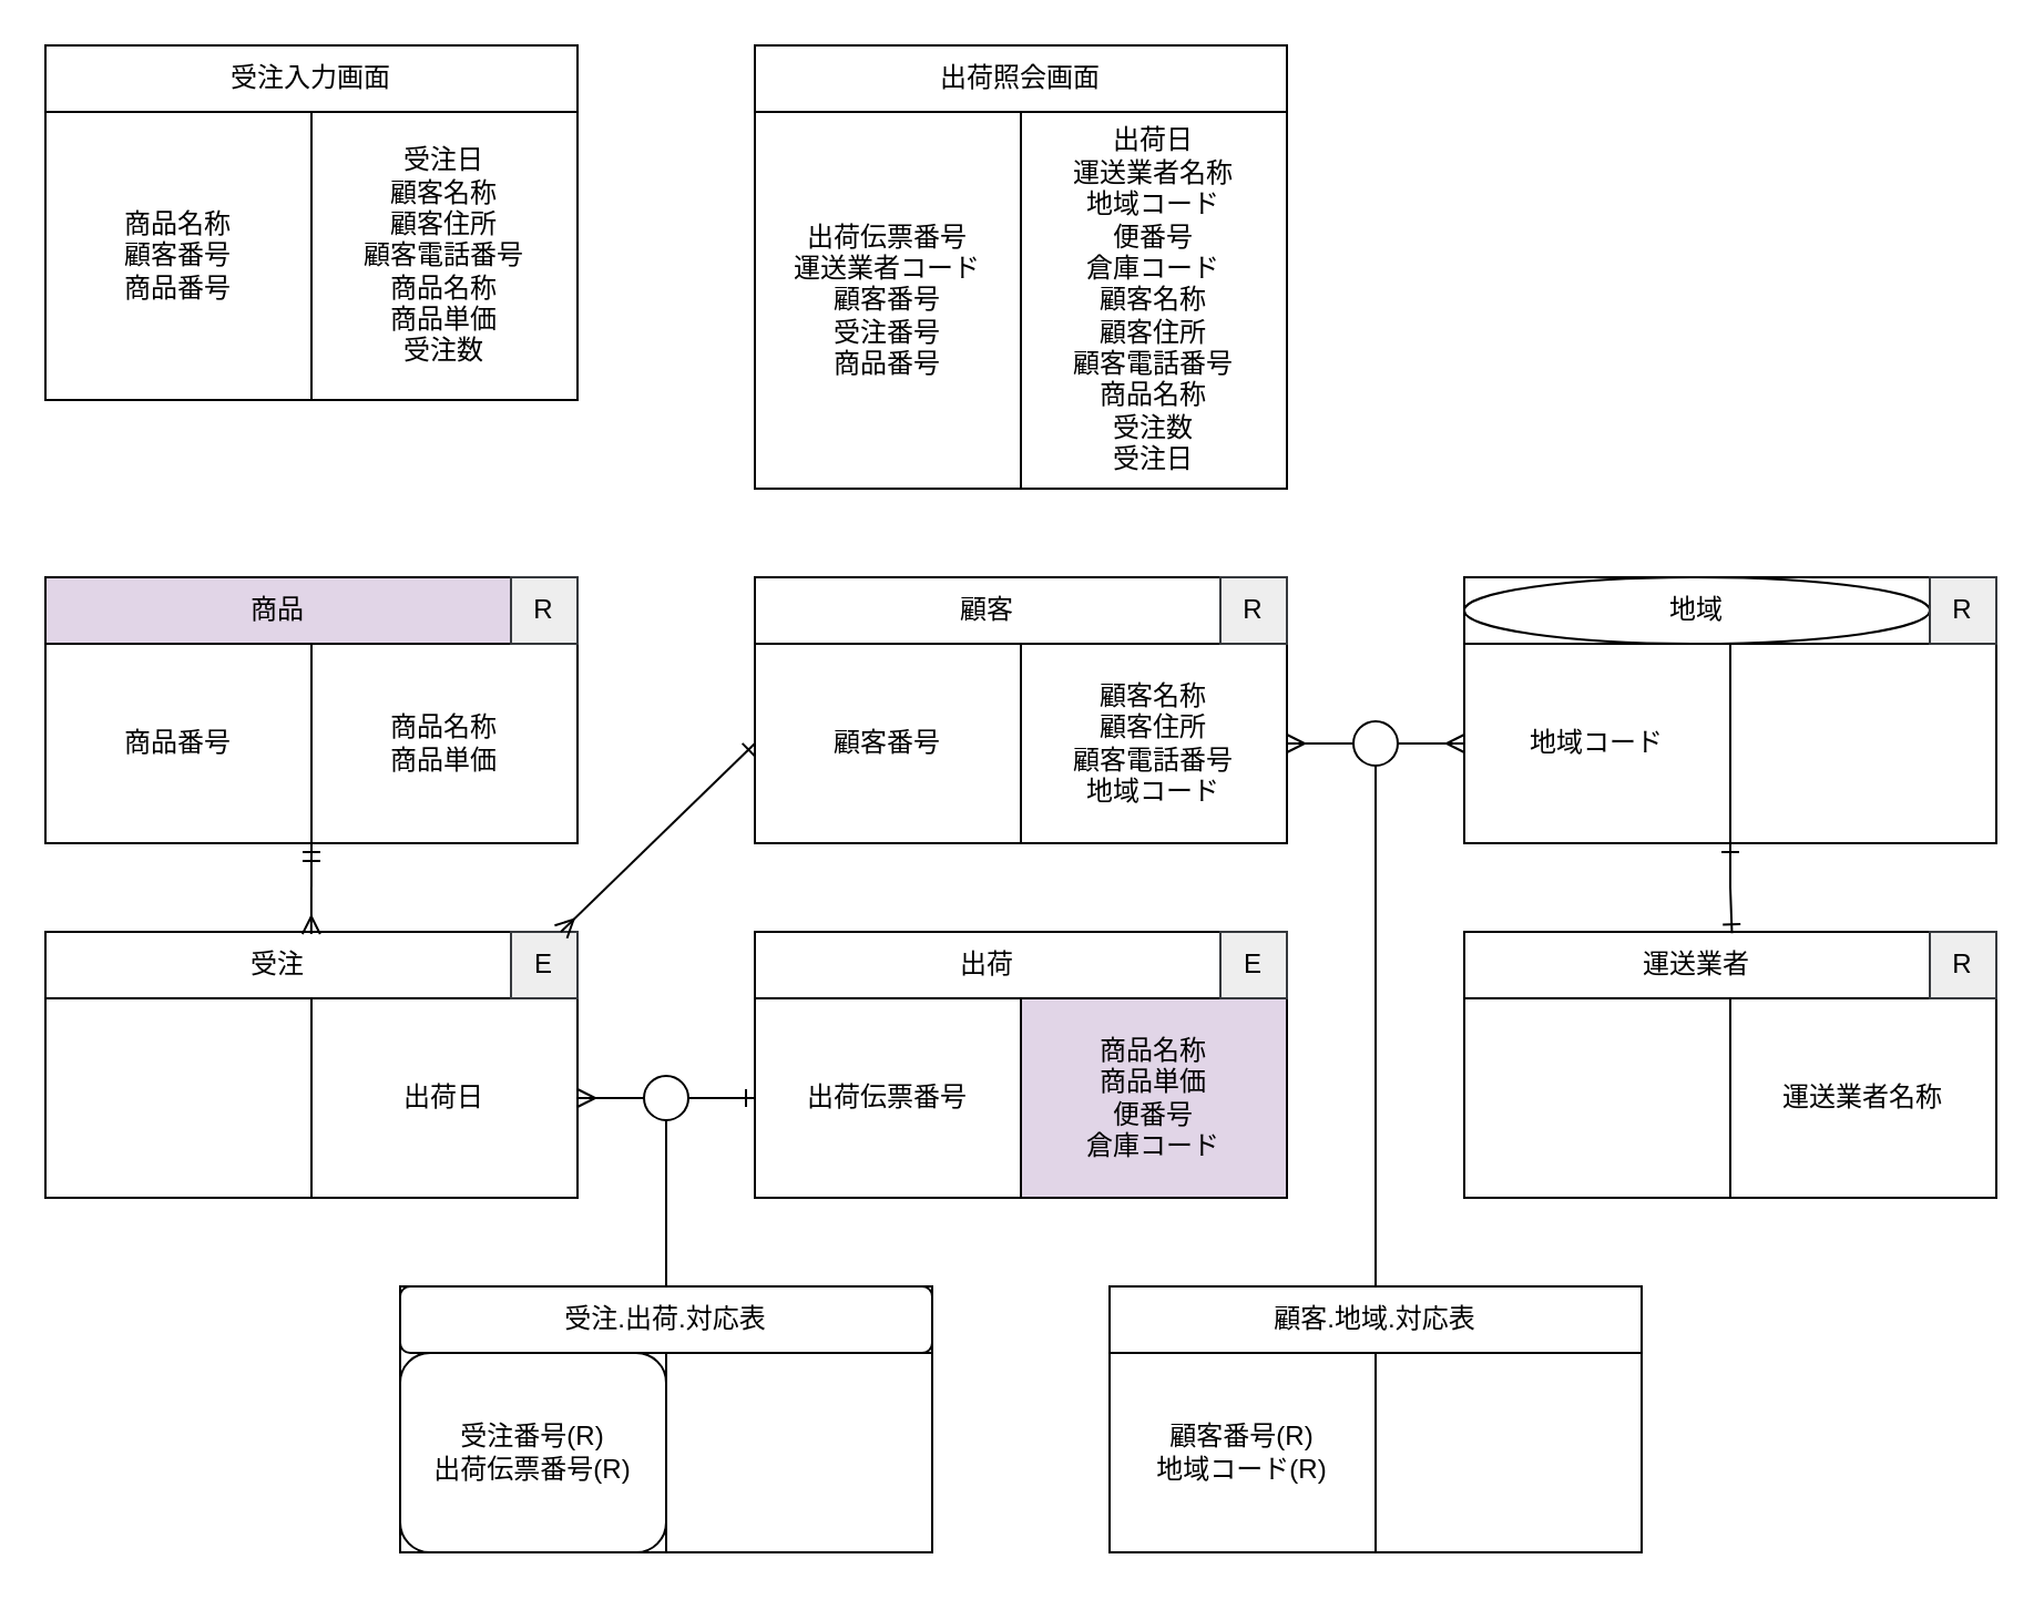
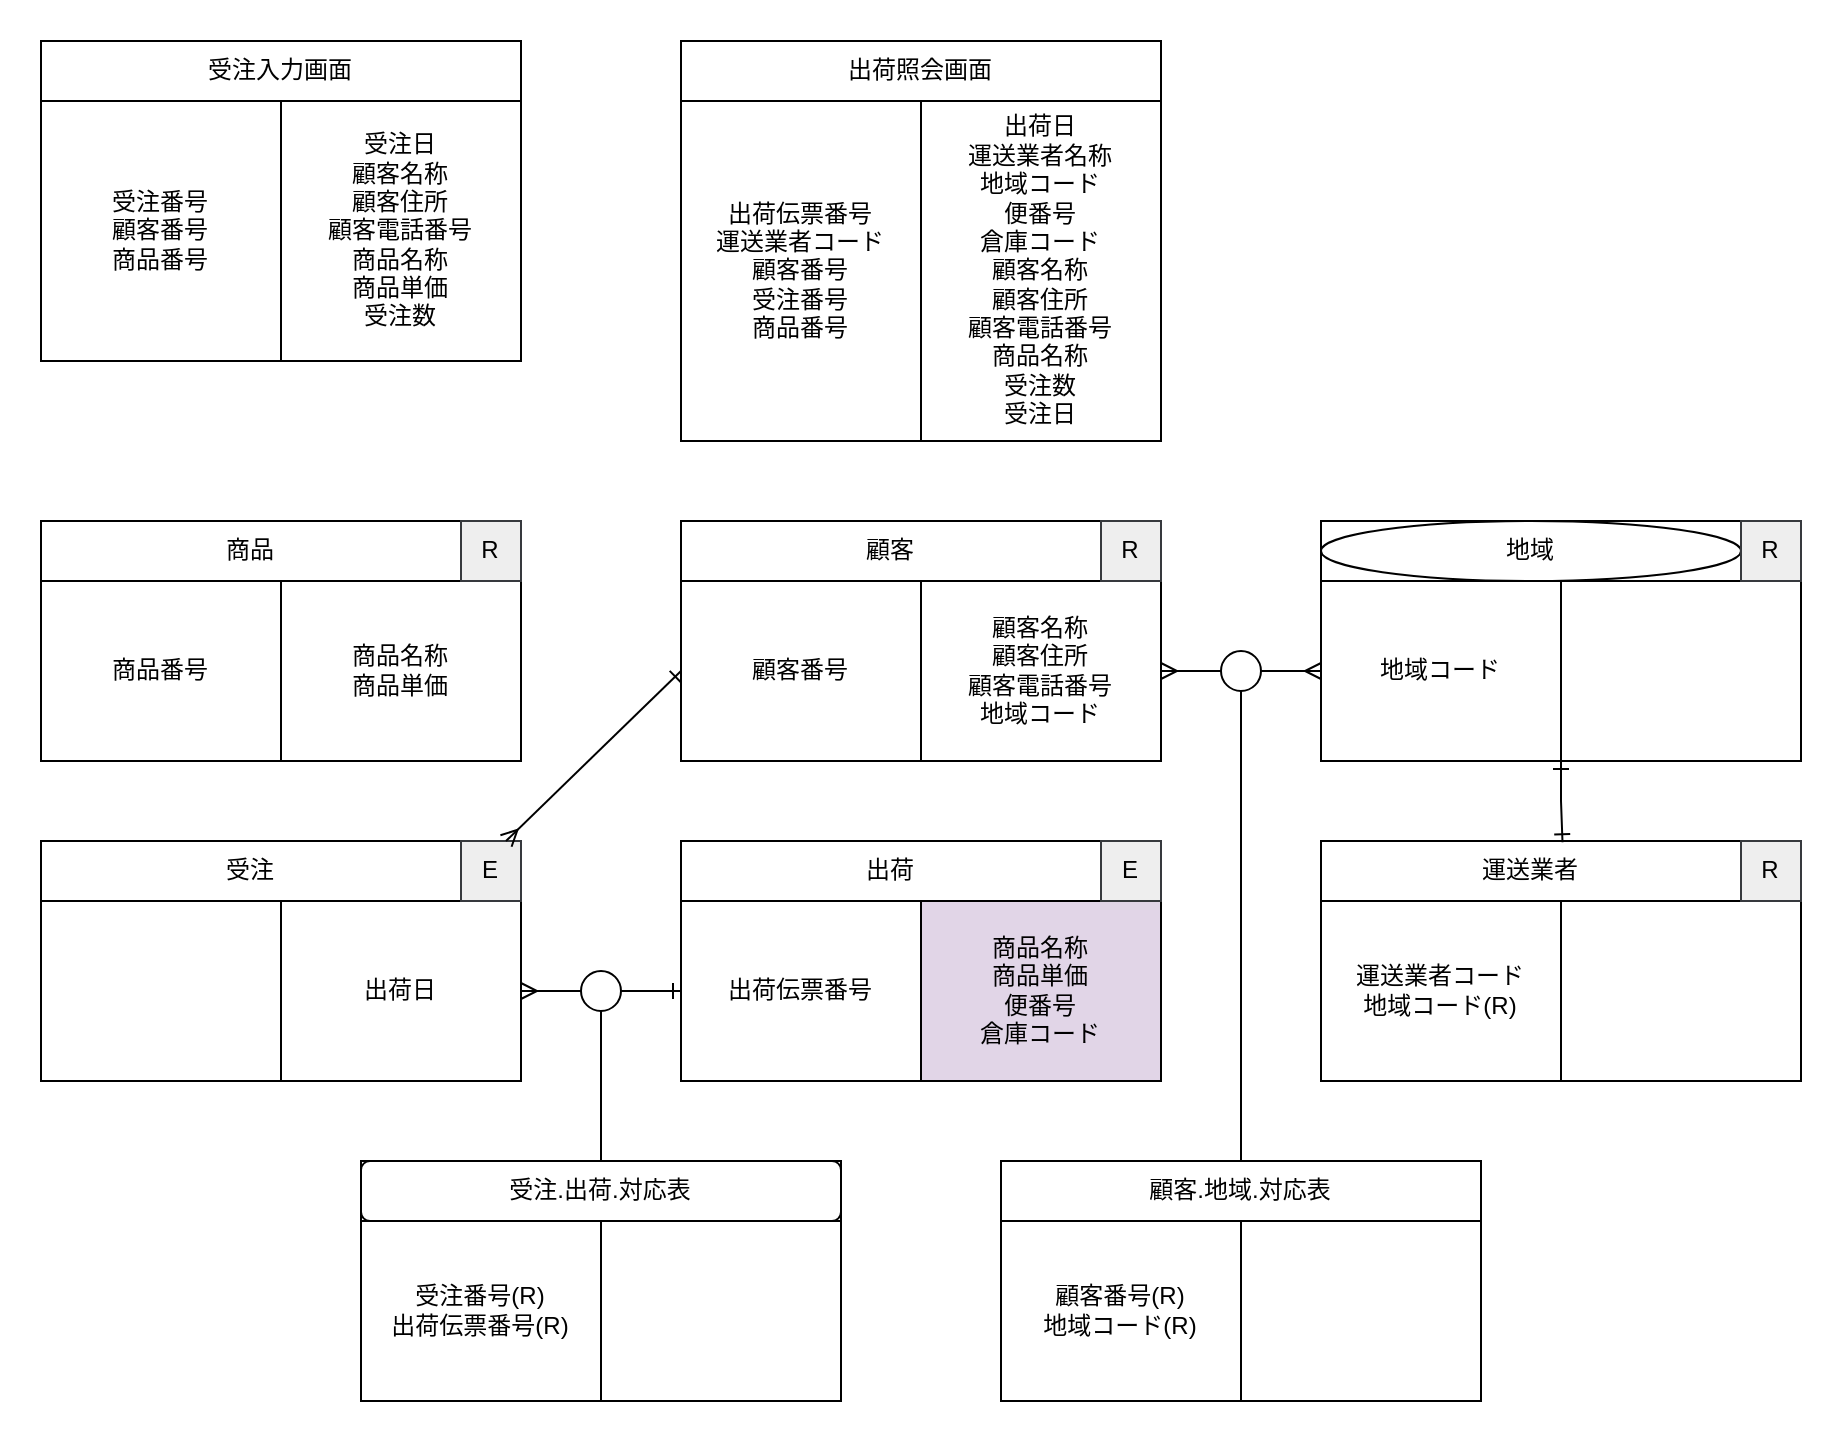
  <mxCell id="0" />
  <mxCell id="1" parent="0" />
  <mxCell id="2" value="" style="group" parent="1" vertex="1" connectable="0"><mxGeometry x="20" y="20" width="240" height="170" as="geometry" /></mxCell>
  <mxCell id="3" value="" style="rounded=0;whiteSpace=wrap;html=1;" parent="2" vertex="1"><mxGeometry width="240" height="120" as="geometry" /></mxCell>
  <mxCell id="4" value="受注入力画面" style="rounded=0;whiteSpace=wrap;html=1;" parent="2" vertex="1"><mxGeometry width="240" height="30" as="geometry" /></mxCell>
- <mxCell id="5" value="商品名称&lt;div&gt;顧客番号&lt;/div&gt;&lt;div&gt;商品番号&lt;/div&gt;" style="rounded=0;whiteSpace=wrap;html=1;" parent="2" vertex="1"><mxGeometry y="30" width="120" height="130" as="geometry" /></mxCell>
+ <mxCell id="5" value="受注番号&lt;div&gt;顧客番号&lt;/div&gt;&lt;div&gt;商品番号&lt;/div&gt;" style="rounded=0;whiteSpace=wrap;html=1;" parent="2" vertex="1"><mxGeometry y="30" width="120" height="130" as="geometry" /></mxCell>
  <mxCell id="6" value="受注日&lt;div&gt;顧客名称&lt;/div&gt;&lt;div&gt;顧客住所&lt;/div&gt;&lt;div&gt;顧客電話番号&lt;/div&gt;&lt;div&gt;商品名称&lt;/div&gt;&lt;div&gt;商品単価&lt;/div&gt;&lt;div&gt;受注数&lt;/div&gt;" style="rounded=0;whiteSpace=wrap;html=1;" parent="2" vertex="1"><mxGeometry x="120" y="30" width="120" height="130" as="geometry" /></mxCell>
  <mxCell id="7" value="" style="group" parent="1" vertex="1" connectable="0"><mxGeometry x="340" y="20" width="240" height="200" as="geometry" /></mxCell>
  <mxCell id="8" value="" style="rounded=0;whiteSpace=wrap;html=1;" parent="7" vertex="1"><mxGeometry width="240" height="120" as="geometry" /></mxCell>
  <mxCell id="9" value="出荷照会画面" style="rounded=0;whiteSpace=wrap;html=1;" parent="7" vertex="1"><mxGeometry width="240" height="30" as="geometry" /></mxCell>
  <mxCell id="10" value="出荷伝票番号&lt;div&gt;運送業者コード&lt;/div&gt;&lt;div&gt;顧客番号&lt;/div&gt;&lt;div&gt;受注番号&lt;/div&gt;&lt;div&gt;商品番号&lt;/div&gt;" style="rounded=0;whiteSpace=wrap;html=1;" parent="7" vertex="1"><mxGeometry y="30" width="120" height="170" as="geometry" /></mxCell>
  <mxCell id="11" value="出荷日&lt;div&gt;運送業者名称&lt;/div&gt;&lt;div&gt;地域コード&lt;/div&gt;&lt;div&gt;便番号&lt;/div&gt;&lt;div&gt;倉庫コード&lt;/div&gt;&lt;div&gt;顧客名称&lt;/div&gt;&lt;div&gt;顧客住所&lt;/div&gt;&lt;div&gt;顧客電話番号&lt;/div&gt;&lt;div&gt;商品名称&lt;/div&gt;&lt;div&gt;受注数&lt;/div&gt;&lt;div&gt;受注日&lt;/div&gt;" style="rounded=0;whiteSpace=wrap;html=1;" parent="7" vertex="1"><mxGeometry x="120" y="30" width="120" height="170" as="geometry" /></mxCell>
  <mxCell id="12" value="" style="group" parent="1" vertex="1" connectable="0"><mxGeometry x="20" y="260" width="240" height="120" as="geometry" /></mxCell>
  <mxCell id="13" value="" style="rounded=0;whiteSpace=wrap;html=1;container=0;" parent="12" vertex="1"><mxGeometry width="240" height="120" as="geometry" /></mxCell>
- <mxCell id="14" value="商品" style="rounded=0;whiteSpace=wrap;html=1;container=0;fillColor=#e1d5e7;" parent="12" vertex="1"><mxGeometry width="210" height="30" as="geometry" /></mxCell>
+ <mxCell id="14" value="商品" style="rounded=0;whiteSpace=wrap;html=1;container=0;" parent="12" vertex="1"><mxGeometry width="210" height="30" as="geometry" /></mxCell>
  <mxCell id="15" value="商品番号" style="rounded=0;whiteSpace=wrap;html=1;container=0;" parent="12" vertex="1"><mxGeometry y="30" width="120" height="90" as="geometry" /></mxCell>
  <mxCell id="16" value="商品名称&lt;div&gt;商品単価&lt;/div&gt;" style="rounded=0;whiteSpace=wrap;html=1;container=0;" parent="12" vertex="1"><mxGeometry x="120" y="30" width="120" height="90" as="geometry" /></mxCell>
  <mxCell id="17" value="R" style="rounded=0;whiteSpace=wrap;html=1;fillColor=#eeeeee;strokeColor=#36393d;container=0;" parent="12" vertex="1"><mxGeometry x="210" width="30" height="30" as="geometry" /></mxCell>
  <mxCell id="18" value="" style="group" parent="1" vertex="1" connectable="0"><mxGeometry x="340" y="260" width="240" height="120" as="geometry" /></mxCell>
  <mxCell id="19" value="" style="rounded=0;whiteSpace=wrap;html=1;container=0;" parent="18" vertex="1"><mxGeometry width="240" height="120" as="geometry" /></mxCell>
  <mxCell id="20" value="顧客" style="rounded=0;whiteSpace=wrap;html=1;container=0;" parent="18" vertex="1"><mxGeometry width="210" height="30" as="geometry" /></mxCell>
  <mxCell id="21" value="顧客番号" style="rounded=0;whiteSpace=wrap;html=1;container=0;" parent="18" vertex="1"><mxGeometry y="30" width="120" height="90" as="geometry" /></mxCell>
  <mxCell id="22" value="顧客名称&lt;div&gt;顧客住所&lt;/div&gt;&lt;div&gt;顧客電話番号&lt;/div&gt;&lt;div&gt;地域コード&lt;/div&gt;" style="rounded=0;whiteSpace=wrap;html=1;container=0;" parent="18" vertex="1"><mxGeometry x="120" y="30" width="120" height="90" as="geometry" /></mxCell>
  <mxCell id="23" value="R" style="rounded=0;whiteSpace=wrap;html=1;fillColor=#eeeeee;strokeColor=#36393d;container=0;" parent="18" vertex="1"><mxGeometry x="210" width="30" height="30" as="geometry" /></mxCell>
  <mxCell id="24" value="" style="group" parent="1" vertex="1" connectable="0"><mxGeometry x="20" y="420" width="400" height="280" as="geometry" /></mxCell>
  <mxCell id="25" value="" style="rounded=0;whiteSpace=wrap;html=1;container=0;" parent="24" vertex="1"><mxGeometry width="240" height="120" as="geometry" /></mxCell>
  <mxCell id="26" value="受注" style="rounded=0;whiteSpace=wrap;html=1;container=0;" parent="24" vertex="1"><mxGeometry width="210" height="30" as="geometry" /></mxCell>
  <mxCell id="27" value="出荷日" style="rounded=0;whiteSpace=wrap;html=1;container=0;" parent="24" vertex="1"><mxGeometry x="120" y="30" width="120" height="90" as="geometry" /></mxCell>
  <mxCell id="28" value="E" style="rounded=0;whiteSpace=wrap;html=1;fillColor=#eeeeee;strokeColor=#36393d;container=0;" parent="24" vertex="1"><mxGeometry x="210" width="30" height="30" as="geometry" /></mxCell>
  <mxCell id="29" value="" style="group" parent="24" vertex="1" connectable="0"><mxGeometry x="160" y="160" width="240" height="120" as="geometry" /></mxCell>
  <mxCell id="30" value="" style="rounded=0;whiteSpace=wrap;html=1;container=0;" parent="29" vertex="1"><mxGeometry width="240" height="120" as="geometry" /></mxCell>
  <mxCell id="31" value="受注.出荷.対応表" style="whiteSpace=wrap;html=1;container=0;rounded=1;" parent="29" vertex="1"><mxGeometry width="240" height="30" as="geometry" /></mxCell>
- <mxCell id="32" value="受注番号(R)&lt;div&gt;出荷伝票番号(R)&lt;/div&gt;" style="whiteSpace=wrap;html=1;container=0;rounded=1;" parent="29" vertex="1"><mxGeometry y="30" width="120" height="90" as="geometry" /></mxCell>
+ <mxCell id="32" value="受注番号(R)&lt;div&gt;出荷伝票番号(R)&lt;/div&gt;" style="rounded=0;whiteSpace=wrap;html=1;container=0;" parent="29" vertex="1"><mxGeometry y="30" width="120" height="90" as="geometry" /></mxCell>
  <mxCell id="33" value="" style="rounded=0;whiteSpace=wrap;html=1;container=0;" parent="29" vertex="1"><mxGeometry x="120" y="30" width="120" height="90" as="geometry" /></mxCell>
  <mxCell id="34" value="" style="ellipse;whiteSpace=wrap;html=1;aspect=fixed;" parent="24" vertex="1"><mxGeometry x="270" y="65" width="20" height="20" as="geometry" /></mxCell>
  <mxCell id="35" style="edgeStyle=orthogonalEdgeStyle;rounded=0;orthogonalLoop=1;jettySize=auto;html=1;exitX=0.5;exitY=0;exitDx=0;exitDy=0;entryX=0.5;entryY=1;entryDx=0;entryDy=0;endArrow=none;startFill=0;" parent="24" source="31" target="34" edge="1"><mxGeometry relative="1" as="geometry" /></mxCell>
  <mxCell id="36" style="edgeStyle=orthogonalEdgeStyle;rounded=0;orthogonalLoop=1;jettySize=auto;html=1;exitX=1;exitY=0.5;exitDx=0;exitDy=0;entryX=0;entryY=0.5;entryDx=0;entryDy=0;endArrow=none;startFill=0;startArrow=ERmany;" edge="1" parent="24" source="27" target="34"><mxGeometry relative="1" as="geometry" /></mxCell>
- <mxCell id="37" style="rounded=0;orthogonalLoop=1;jettySize=auto;html=1;entryX=1;entryY=1;entryDx=0;entryDy=0;exitX=0.571;exitY=0.033;exitDx=0;exitDy=0;exitPerimeter=0;endArrow=ERmandOne;endFill=0;startArrow=ERmany;startFill=0;" parent="1" source="26" target="15" edge="1"><mxGeometry relative="1" as="geometry"><mxPoint x="140" y="420" as="sourcePoint" /></mxGeometry></mxCell>
  <mxCell id="38" value="" style="group" vertex="1" connectable="0" parent="1"><mxGeometry x="340" y="420" width="240" height="120" as="geometry" /></mxCell>
  <mxCell id="39" value="" style="rounded=0;whiteSpace=wrap;html=1;container=0;" vertex="1" parent="38"><mxGeometry width="240" height="120" as="geometry" /></mxCell>
  <mxCell id="40" value="出荷" style="rounded=0;whiteSpace=wrap;html=1;container=0;" vertex="1" parent="38"><mxGeometry width="210" height="30" as="geometry" /></mxCell>
  <mxCell id="41" value="出荷伝票番号" style="rounded=0;whiteSpace=wrap;html=1;container=0;" vertex="1" parent="38"><mxGeometry y="30" width="120" height="90" as="geometry" /></mxCell>
  <mxCell id="42" value="商品名称&lt;div&gt;商品単価&lt;/div&gt;&lt;div&gt;便番号&lt;/div&gt;&lt;div&gt;倉庫コード&lt;/div&gt;" style="rounded=0;whiteSpace=wrap;html=1;container=0;fillColor=#e1d5e7;" vertex="1" parent="38"><mxGeometry x="120" y="30" width="120" height="90" as="geometry" /></mxCell>
  <mxCell id="43" value="E" style="rounded=0;whiteSpace=wrap;html=1;fillColor=#eeeeee;strokeColor=#36393d;container=0;" vertex="1" parent="38"><mxGeometry x="210" width="30" height="30" as="geometry" /></mxCell>
  <mxCell id="44" value="" style="group" vertex="1" connectable="0" parent="1"><mxGeometry x="660" y="420" width="240" height="120" as="geometry" /></mxCell>
  <mxCell id="45" value="" style="rounded=0;whiteSpace=wrap;html=1;container=0;" vertex="1" parent="44"><mxGeometry width="240" height="120" as="geometry" /></mxCell>
  <mxCell id="46" value="運送業者" style="rounded=0;whiteSpace=wrap;html=1;container=0;" vertex="1" parent="44"><mxGeometry width="210" height="30" as="geometry" /></mxCell>
- <mxCell id="48" value="運送業者名称" style="rounded=0;whiteSpace=wrap;html=1;container=0;" vertex="1" parent="44"><mxGeometry x="120" y="30" width="120" height="90" as="geometry" /></mxCell>
+ <mxCell id="47" value="運送業者コード&lt;div&gt;地域コード(R)&lt;/div&gt;" style="rounded=0;whiteSpace=wrap;html=1;container=0;" vertex="1" parent="44"><mxGeometry y="30" width="120" height="90" as="geometry" /></mxCell>
  <mxCell id="49" value="R" style="rounded=0;whiteSpace=wrap;html=1;fillColor=#eeeeee;strokeColor=#36393d;container=0;" vertex="1" parent="44"><mxGeometry x="210" width="30" height="30" as="geometry" /></mxCell>
  <mxCell id="50" style="rounded=0;orthogonalLoop=1;jettySize=auto;html=1;exitX=0;exitY=0.5;exitDx=0;exitDy=0;entryX=0.75;entryY=0;entryDx=0;entryDy=0;startArrow=ERone;startFill=0;endArrow=ERmany;endFill=0;" edge="1" parent="1" source="21" target="28"><mxGeometry relative="1" as="geometry" /></mxCell>
  <mxCell id="51" style="edgeStyle=orthogonalEdgeStyle;rounded=0;orthogonalLoop=1;jettySize=auto;html=1;exitX=0;exitY=0.5;exitDx=0;exitDy=0;entryX=1;entryY=0.5;entryDx=0;entryDy=0;startArrow=ERone;startFill=0;endArrow=none;" edge="1" parent="1" source="41" target="34"><mxGeometry relative="1" as="geometry" /></mxCell>
  <mxCell id="52" value="" style="group" vertex="1" connectable="0" parent="1"><mxGeometry x="660" y="260" width="240" height="120" as="geometry" /></mxCell>
  <mxCell id="53" value="" style="rounded=0;whiteSpace=wrap;html=1;container=0;" vertex="1" parent="52"><mxGeometry width="240" height="120" as="geometry" /></mxCell>
  <mxCell id="54" value="地域" style="ellipse;whiteSpace=wrap;html=1;container=0;" vertex="1" parent="52"><mxGeometry width="210" height="30" as="geometry" /></mxCell>
  <mxCell id="55" value="地域コード" style="rounded=0;whiteSpace=wrap;html=1;container=0;" vertex="1" parent="52"><mxGeometry y="30" width="120" height="90" as="geometry" /></mxCell>
  <mxCell id="56" value="" style="rounded=0;whiteSpace=wrap;html=1;container=0;" vertex="1" parent="52"><mxGeometry x="120" y="30" width="120" height="90" as="geometry" /></mxCell>
  <mxCell id="57" value="R" style="rounded=0;whiteSpace=wrap;html=1;fillColor=#eeeeee;strokeColor=#36393d;container=0;" vertex="1" parent="52"><mxGeometry x="210" width="30" height="30" as="geometry" /></mxCell>
  <mxCell id="58" style="edgeStyle=orthogonalEdgeStyle;rounded=0;orthogonalLoop=1;jettySize=auto;html=1;exitX=0;exitY=1;exitDx=0;exitDy=0;entryX=0.575;entryY=0.022;entryDx=0;entryDy=0;entryPerimeter=0;startArrow=ERone;startFill=0;endArrow=ERone;endFill=0;" edge="1" parent="1" source="56" target="46"><mxGeometry relative="1" as="geometry" /></mxCell>
  <mxCell id="59" value="" style="ellipse;whiteSpace=wrap;html=1;aspect=fixed;" vertex="1" parent="1"><mxGeometry x="610" y="325" width="20" height="20" as="geometry" /></mxCell>
  <mxCell id="60" value="" style="group" vertex="1" connectable="0" parent="1"><mxGeometry x="500" y="580" width="240" height="120" as="geometry" /></mxCell>
  <mxCell id="61" value="" style="rounded=0;whiteSpace=wrap;html=1;container=0;" vertex="1" parent="60"><mxGeometry width="240" height="120" as="geometry" /></mxCell>
  <mxCell id="62" value="顧客.地域.対応表" style="rounded=0;whiteSpace=wrap;html=1;container=0;" vertex="1" parent="60"><mxGeometry width="240" height="30" as="geometry" /></mxCell>
  <mxCell id="63" value="顧客番号(R)&lt;div&gt;地域コード(R)&lt;/div&gt;" style="rounded=0;whiteSpace=wrap;html=1;container=0;" vertex="1" parent="60"><mxGeometry y="30" width="120" height="90" as="geometry" /></mxCell>
  <mxCell id="64" value="" style="rounded=0;whiteSpace=wrap;html=1;container=0;" vertex="1" parent="60"><mxGeometry x="120" y="30" width="120" height="90" as="geometry" /></mxCell>
  <mxCell id="65" style="edgeStyle=orthogonalEdgeStyle;rounded=0;orthogonalLoop=1;jettySize=auto;html=1;exitX=0.5;exitY=0;exitDx=0;exitDy=0;entryX=0.5;entryY=1;entryDx=0;entryDy=0;endArrow=none;startFill=0;" edge="1" parent="1" source="62" target="59"><mxGeometry relative="1" as="geometry" /></mxCell>
  <mxCell id="66" style="rounded=0;orthogonalLoop=1;jettySize=auto;html=1;exitX=1;exitY=0.5;exitDx=0;exitDy=0;entryX=0;entryY=0.5;entryDx=0;entryDy=0;startArrow=ERmany;startFill=0;endArrow=none;" edge="1" parent="1" source="22" target="59"><mxGeometry relative="1" as="geometry" /></mxCell>
  <mxCell id="67" style="rounded=0;orthogonalLoop=1;jettySize=auto;html=1;exitX=0;exitY=0.5;exitDx=0;exitDy=0;entryX=1;entryY=0.5;entryDx=0;entryDy=0;endArrow=none;startFill=0;startArrow=ERmany;" edge="1" parent="1" source="55" target="59"><mxGeometry relative="1" as="geometry" /></mxCell>
